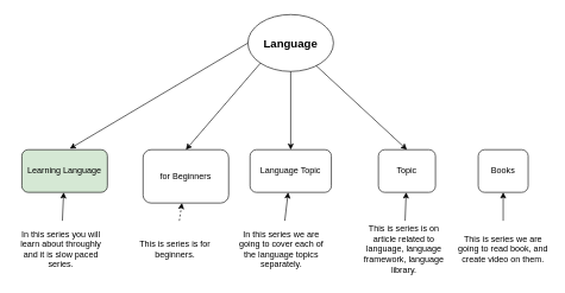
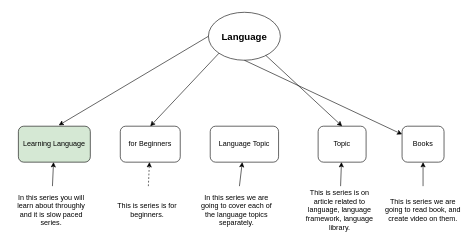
  <mxCell id="0" />
  <mxCell id="1" parent="0" />
  <mxCell id="2" value="&lt;font size=&quot;3&quot;&gt;&lt;b&gt;Language&lt;/b&gt;&lt;/font&gt;" style="ellipse;whiteSpace=wrap;html=1;" vertex="1" parent="1"><mxGeometry x="347" y="20" width="120" height="80" as="geometry" /></mxCell>
  <mxCell id="3" value="Learning Language" style="rounded=1;whiteSpace=wrap;html=1;fillColor=#d5e8d4;" vertex="1" parent="1"><mxGeometry x="30" y="210" width="120" height="60" as="geometry" /></mxCell>
  <mxCell id="4" value="Language Topic" style="rounded=1;whiteSpace=wrap;html=1;" vertex="1" parent="1"><mxGeometry x="350" y="210" width="114" height="60" as="geometry" /></mxCell>
  <mxCell id="5" value="Books" style="rounded=1;whiteSpace=wrap;html=1;" vertex="1" parent="1"><mxGeometry x="670" y="210" width="70" height="60" as="geometry" /></mxCell>
- <mxCell id="6" value="for Beginners" style="rounded=1;whiteSpace=wrap;html=1;" vertex="1" parent="1"><mxGeometry x="200" y="210" width="120" height="75" as="geometry" /></mxCell>
+ <mxCell id="6" value="for Beginners" style="rounded=1;whiteSpace=wrap;html=1;" vertex="1" parent="1"><mxGeometry x="200" y="210" width="100" height="60" as="geometry" /></mxCell>
  <mxCell id="7" value="Topic" style="rounded=1;whiteSpace=wrap;html=1;" vertex="1" parent="1"><mxGeometry x="530" y="210" width="80" height="60" as="geometry" /></mxCell>
  <mxCell id="8" value="" style="endArrow=classic;html=1;exitX=0;exitY=0.5;exitDx=0;exitDy=0;entryX=0.561;entryY=-0.025;entryDx=0;entryDy=0;entryPerimeter=0;" edge="1" parent="1" source="2" target="3"><mxGeometry width="50" height="50" relative="1" as="geometry"><mxPoint x="250" y="90" as="sourcePoint" /><mxPoint x="140" y="180" as="targetPoint" /></mxGeometry></mxCell>
  <mxCell id="9" value="" style="endArrow=classic;html=1;exitX=0;exitY=1;exitDx=0;exitDy=0;entryX=0.5;entryY=0;entryDx=0;entryDy=0;" edge="1" parent="1" source="2" target="6"><mxGeometry width="50" height="50" relative="1" as="geometry"><mxPoint x="490" y="340" as="sourcePoint" /><mxPoint x="540" y="290" as="targetPoint" /></mxGeometry></mxCell>
- <mxCell id="10" value="" style="endArrow=classic;html=1;exitX=0.5;exitY=1;exitDx=0;exitDy=0;entryX=0.5;entryY=0;entryDx=0;entryDy=0;" edge="1" parent="1" source="2" target="4"><mxGeometry width="50" height="50" relative="1" as="geometry"><mxPoint x="490" y="340" as="sourcePoint" /><mxPoint x="540" y="290" as="targetPoint" /></mxGeometry></mxCell>
+ <mxCell id="10" value="" style="endArrow=classic;html=1;exitX=0.5;exitY=1;exitDx=0;exitDy=0;" edge="1" parent="1" source="2" target="5"><mxGeometry width="50" height="50" relative="1" as="geometry"><mxPoint x="490" y="340" as="sourcePoint" /><mxPoint x="540" y="290" as="targetPoint" /></mxGeometry></mxCell>
  <mxCell id="11" value="" style="endArrow=classic;html=1;exitX=0.797;exitY=0.898;exitDx=0;exitDy=0;entryX=0.5;entryY=0;entryDx=0;entryDy=0;exitPerimeter=0;" edge="1" parent="1" source="2" target="7"><mxGeometry width="50" height="50" relative="1" as="geometry"><mxPoint x="490" y="340" as="sourcePoint" /><mxPoint x="540" y="290" as="targetPoint" /></mxGeometry></mxCell>
  <mxCell id="12" value="" style="edgeStyle=none;html=1;" edge="1" parent="1" source="13" target="3"><mxGeometry relative="1" as="geometry" /></mxCell>
  <mxCell id="13" value="In this series you will learn about throughly and it is slow paced series." style="text;html=1;strokeColor=none;fillColor=none;align=center;verticalAlign=middle;whiteSpace=wrap;rounded=0;" vertex="1" parent="1"><mxGeometry x="20" y="310" width="130" height="80" as="geometry" /></mxCell>
  <mxCell id="14" value="" style="edgeStyle=none;html=1;dashed=1;" edge="1" parent="1" source="15" target="6"><mxGeometry relative="1" as="geometry" /></mxCell>
  <mxCell id="15" value="This is series is for beginners." style="text;html=1;strokeColor=none;fillColor=none;align=center;verticalAlign=middle;whiteSpace=wrap;rounded=0;" vertex="1" parent="1"><mxGeometry x="180" y="310" width="130" height="80" as="geometry" /></mxCell>
  <mxCell id="16" value="" style="edgeStyle=none;html=1;" edge="1" parent="1" source="17" target="5"><mxGeometry relative="1" as="geometry" /></mxCell>
  <mxCell id="17" value="This is series we are going to read book, and create video on them." style="text;html=1;strokeColor=none;fillColor=none;align=center;verticalAlign=middle;whiteSpace=wrap;rounded=0;" vertex="1" parent="1"><mxGeometry x="640" y="310" width="130" height="80" as="geometry" /></mxCell>
  <mxCell id="18" value="" style="edgeStyle=none;html=1;" edge="1" parent="1" source="19" target="4"><mxGeometry relative="1" as="geometry" /></mxCell>
  <mxCell id="19" value="In this series we are going to cover each of the language topics separately." style="text;html=1;strokeColor=none;fillColor=none;align=center;verticalAlign=middle;whiteSpace=wrap;rounded=0;" vertex="1" parent="1"><mxGeometry x="328" y="310" width="132" height="80" as="geometry" /></mxCell>
  <mxCell id="20" value="" style="edgeStyle=none;html=1;" edge="1" parent="1" source="21" target="7"><mxGeometry relative="1" as="geometry" /></mxCell>
  <mxCell id="21" value="This is series is on article related to language, language framework, language library." style="text;html=1;strokeColor=none;fillColor=none;align=center;verticalAlign=middle;whiteSpace=wrap;rounded=0;" vertex="1" parent="1"><mxGeometry x="500" y="310" width="132" height="80" as="geometry" /></mxCell>
